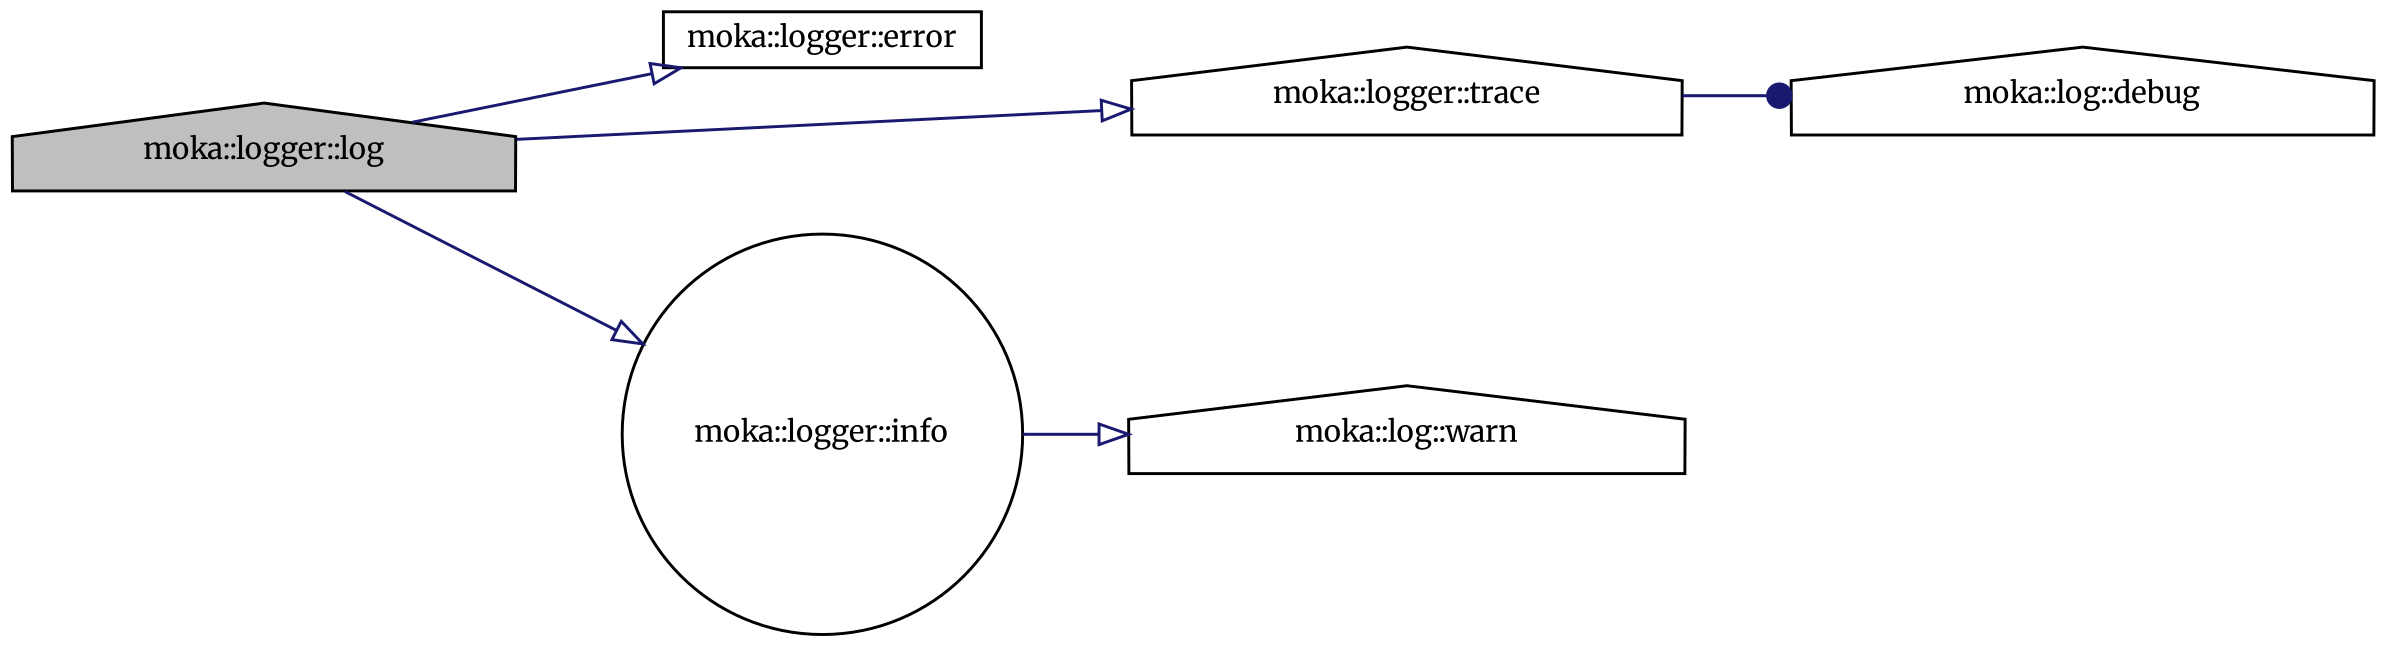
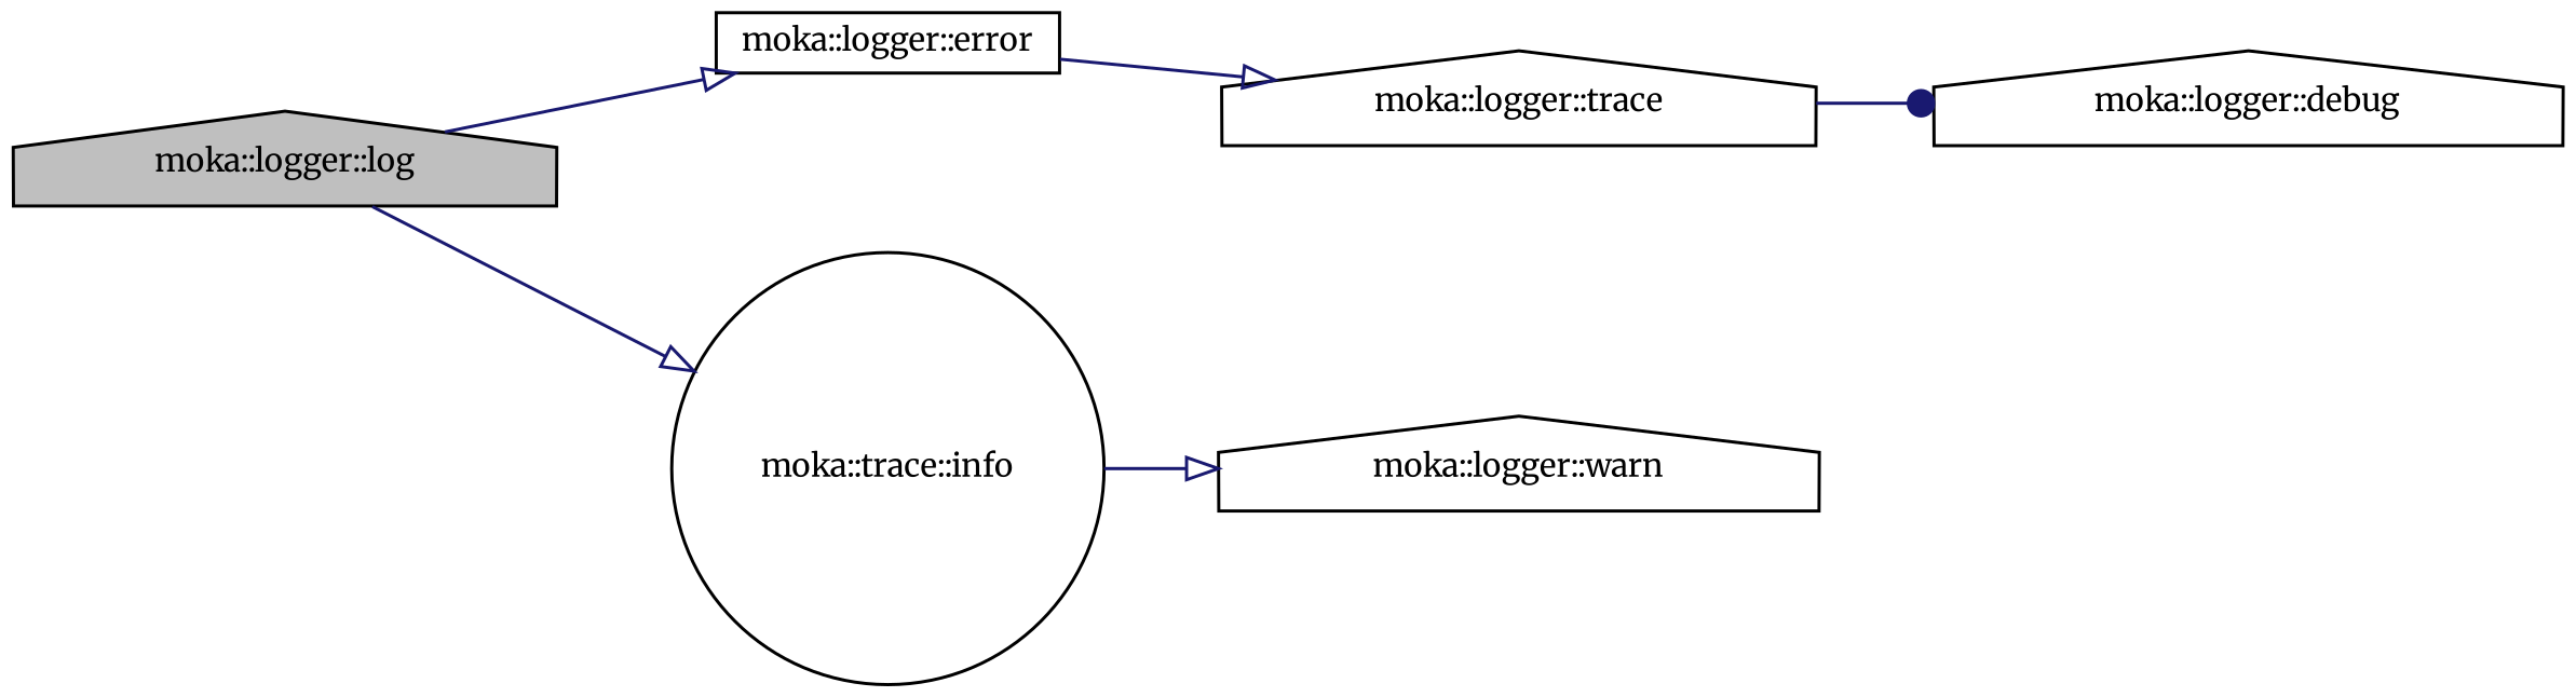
  digraph {
    fontname=Merriweather
    rankdir=LR
    node [color=black fillcolor=white fontname=Merriweather fontsize=10 shape=house style=filled]
    edge [arrowhead=onormal color=midnightblue fontname=Merriweather fontsize=10 labelfontname=Helvetica labelfontsize=10 style=solid]
    n1 [fillcolor=grey75 fontcolor=black height=0.2 label="moka::logger::log" width=0.4]
    n2 [height=0.2 label="moka::logger::error" shape=box width=0.4]
-   n3 [height=0.2 label="moka::logger::info" shape=circle width=0.4]
+   n3 [height=0.2 label="moka::trace::info" shape=circle width=0.4]
    n4 [height=0.2 label="moka::logger::trace" width=0.4]
-   n5 [height=0.2 label="moka::log::debug" width=0.4]
-   n6 [height=0.2 label="moka::log::warn" width=0.4]
+   n5 [height=0.2 label="moka::logger::debug" width=0.4]
+   n6 [height=0.2 label="moka::logger::warn" width=0.4]
    n1 -> n2
    n1 -> n3
-   n1 -> n4
+   n2 -> n4
    n3 -> n6
    n4 -> n5 [arrowhead=dot]
  }
